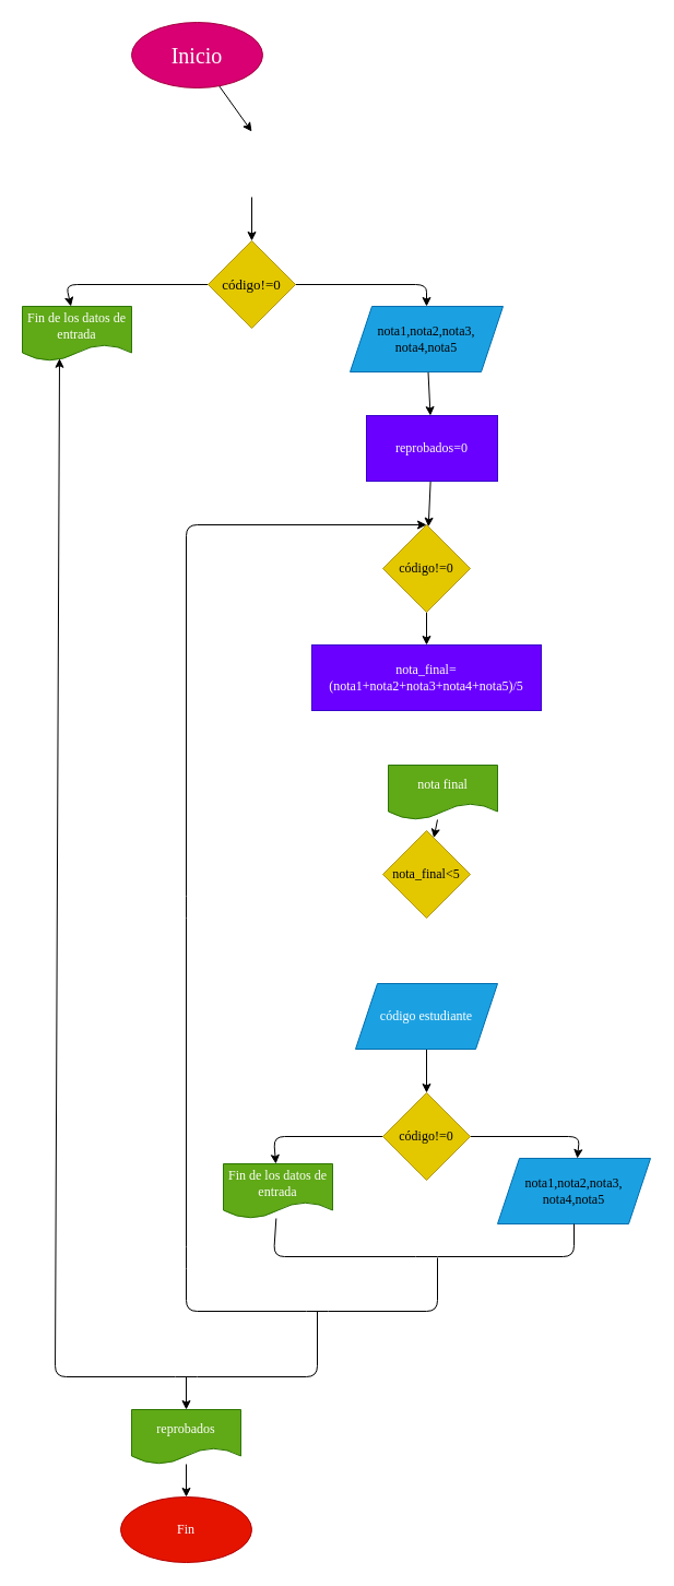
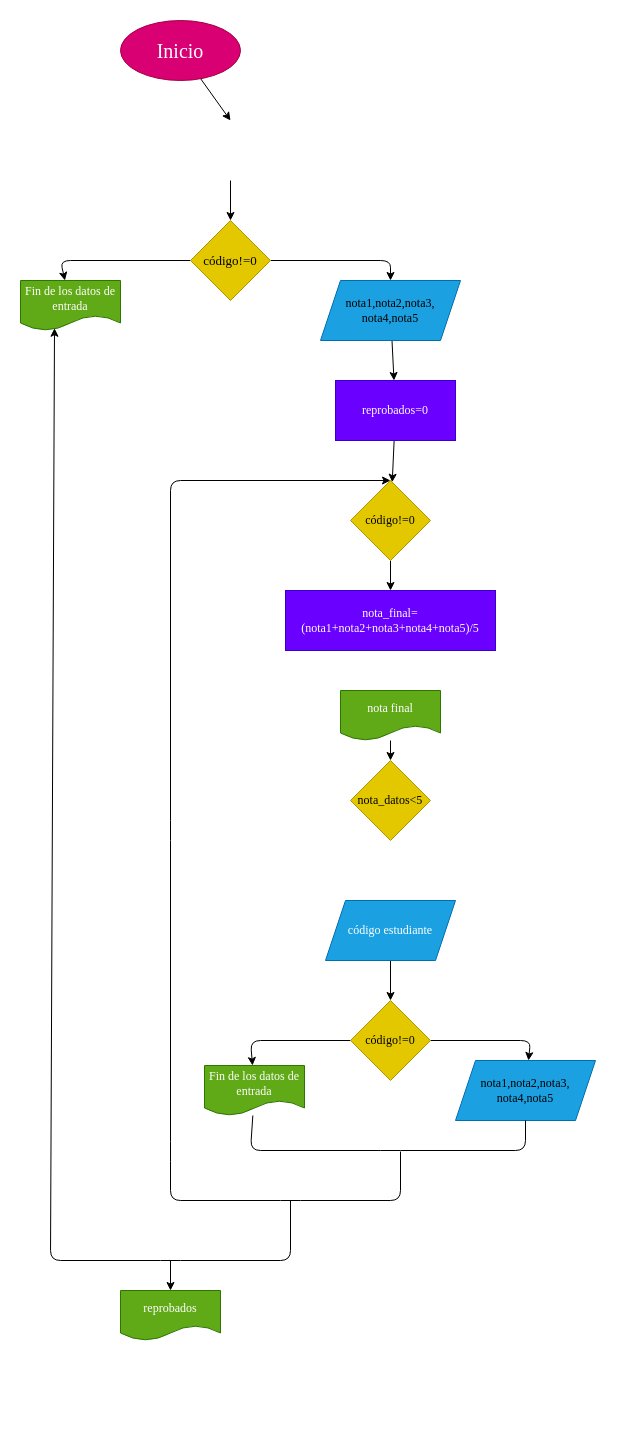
  <mxCell id="0" />
  <mxCell id="1" parent="0" />
  <mxCell id="2" value="" style="edgeStyle=none;html=1;" parent="1" source="3" edge="1"><mxGeometry relative="1" as="geometry"><mxPoint x="230" y="120" as="targetPoint" /></mxGeometry></mxCell>
  <mxCell id="3" value="Inicio" style="ellipse;whiteSpace=wrap;html=1;fillColor=#d80073;fontColor=#ffffff;strokeColor=#A50040;fontFamily=Comic Sans MS;fontSize=20;" parent="1" vertex="1"><mxGeometry x="120" y="20" width="120" height="60" as="geometry" /></mxCell>
  <mxCell id="4" value="" style="edgeStyle=none;html=1;" parent="1" target="7" edge="1"><mxGeometry relative="1" as="geometry"><mxPoint x="230" y="180" as="sourcePoint" /></mxGeometry></mxCell>
  <mxCell id="5" style="edgeStyle=none;html=1;" parent="1" source="7" target="9" edge="1"><mxGeometry relative="1" as="geometry"><Array as="points"><mxPoint x="390" y="260" /></Array></mxGeometry></mxCell>
  <mxCell id="6" style="edgeStyle=none;html=1;" parent="1" source="7" target="20" edge="1"><mxGeometry relative="1" as="geometry"><Array as="points"><mxPoint x="60" y="260" /></Array></mxGeometry></mxCell>
  <mxCell id="7" value="código!=0" style="rhombus;whiteSpace=wrap;html=1;fillColor=#e3c800;strokeColor=#B09500;fontColor=#000000;fontFamily=Comic Sans MS;fontSize=13;" parent="1" vertex="1"><mxGeometry x="190" y="220" width="80" height="80" as="geometry" /></mxCell>
  <mxCell id="8" value="" style="edgeStyle=none;html=1;" parent="1" source="9" target="11" edge="1"><mxGeometry relative="1" as="geometry" /></mxCell>
  <mxCell id="9" value="&lt;span style=&quot;color: rgb(0 , 0 , 0)&quot;&gt;nota1,nota2,nota3,&lt;/span&gt;&lt;br style=&quot;color: rgb(0 , 0 , 0)&quot;&gt;&lt;span style=&quot;color: rgb(0 , 0 , 0)&quot;&gt;nota4,nota5&lt;/span&gt;" style="shape=parallelogram;perimeter=parallelogramPerimeter;whiteSpace=wrap;html=1;fixedSize=1;fillColor=#1ba1e2;fontColor=#ffffff;strokeColor=#006EAF;fontFamily=Comic Sans MS;" parent="1" vertex="1"><mxGeometry x="320" y="280" width="140" height="60" as="geometry" /></mxCell>
  <mxCell id="10" value="" style="edgeStyle=none;html=1;" parent="1" source="11" target="14" edge="1"><mxGeometry relative="1" as="geometry" /></mxCell>
  <mxCell id="11" value="reprobados=0" style="whiteSpace=wrap;html=1;fillColor=#6a00ff;strokeColor=#3700CC;fontColor=#ffffff;fontFamily=Comic Sans MS;" parent="1" vertex="1"><mxGeometry x="335" y="380" width="120" height="60" as="geometry" /></mxCell>
  <mxCell id="12" style="edgeStyle=none;html=1;" parent="1" source="14" target="15" edge="1"><mxGeometry relative="1" as="geometry" /></mxCell>
  <mxCell id="13" style="edgeStyle=none;html=1;endArrow=none;endFill=0;exitX=0.5;exitY=0;exitDx=0;exitDy=0;startArrow=classic;startFill=1;" parent="1" source="14" edge="1"><mxGeometry relative="1" as="geometry"><mxPoint x="400" y="1151" as="targetPoint" /><Array as="points"><mxPoint x="170" y="480" /><mxPoint x="170" y="830" /><mxPoint x="170" y="1151" /><mxPoint x="170" y="1200" /><mxPoint x="290" y="1200" /><mxPoint x="400" y="1200" /></Array></mxGeometry></mxCell>
  <mxCell id="14" value="código!=0" style="rhombus;whiteSpace=wrap;html=1;fillColor=#e3c800;strokeColor=#B09500;fontColor=#000000;fontFamily=Comic Sans MS;" parent="1" vertex="1"><mxGeometry x="350" y="480" width="80" height="80" as="geometry" /></mxCell>
  <mxCell id="15" value="nota_final=(nota1+nota2+nota3+nota4+nota5)/5" style="whiteSpace=wrap;html=1;fillColor=#6a00ff;strokeColor=#3700CC;fontColor=#ffffff;fontFamily=Comic Sans MS;" parent="1" vertex="1"><mxGeometry x="285" y="590" width="210" height="60" as="geometry" /></mxCell>
- <mxCell id="16" value="nota_final&amp;lt;5" style="rhombus;whiteSpace=wrap;html=1;fillColor=#e3c800;strokeColor=#B09500;fontColor=#000000;fontFamily=Comic Sans MS;" parent="1" vertex="1"><mxGeometry x="350" y="760" width="80" height="80" as="geometry" /></mxCell>
+ <mxCell id="16" value="nota_datos&amp;lt;5" style="rhombus;whiteSpace=wrap;html=1;fillColor=#e3c800;strokeColor=#B09500;fontColor=#000000;fontFamily=Comic Sans MS;" parent="1" vertex="1"><mxGeometry x="350" y="760" width="80" height="80" as="geometry" /></mxCell>
  <mxCell id="17" style="edgeStyle=none;html=1;" parent="1" source="18" target="16" edge="1"><mxGeometry relative="1" as="geometry" /></mxCell>
- <mxCell id="18" value="nota final" style="shape=document;whiteSpace=wrap;html=1;boundedLbl=1;fillColor=#60a917;strokeColor=#2D7600;fontColor=#ffffff;fontFamily=Comic Sans MS;" parent="1" vertex="1"><mxGeometry x="355" y="700" width="100" height="50" as="geometry" /></mxCell>
+ <mxCell id="18" value="nota final" style="shape=document;whiteSpace=wrap;html=1;boundedLbl=1;fillColor=#60a917;strokeColor=#2D7600;fontColor=#ffffff;fontFamily=Comic Sans MS;" parent="1" vertex="1"><mxGeometry x="340" y="690" width="100" height="50" as="geometry" /></mxCell>
  <mxCell id="19" style="edgeStyle=none;html=1;startArrow=classic;startFill=1;endArrow=none;endFill=0;exitX=0.34;exitY=0.955;exitDx=0;exitDy=0;exitPerimeter=0;" parent="1" source="20" edge="1"><mxGeometry relative="1" as="geometry"><mxPoint x="290" y="1200" as="targetPoint" /><mxPoint x="60" y="320" as="sourcePoint" /><Array as="points"><mxPoint x="50" y="1260" /><mxPoint x="170" y="1260" /><mxPoint x="290" y="1260" /></Array></mxGeometry></mxCell>
  <mxCell id="20" value="Fin de los datos de entrada" style="shape=document;whiteSpace=wrap;html=1;boundedLbl=1;fillColor=#60a917;strokeColor=#2D7600;fontColor=#ffffff;fontFamily=Comic Sans MS;" parent="1" vertex="1"><mxGeometry x="20" y="280" width="100" height="50" as="geometry" /></mxCell>
  <mxCell id="21" style="edgeStyle=none;html=1;" parent="1" source="22" target="25" edge="1"><mxGeometry relative="1" as="geometry" /></mxCell>
  <mxCell id="22" value="código estudiante" style="shape=parallelogram;perimeter=parallelogramPerimeter;whiteSpace=wrap;html=1;fixedSize=1;fillColor=#1ba1e2;strokeColor=#006EAF;fontColor=#ffffff;fontFamily=Comic Sans MS;" parent="1" vertex="1"><mxGeometry x="325" y="900" width="130" height="60" as="geometry" /></mxCell>
  <mxCell id="23" style="edgeStyle=none;html=1;" parent="1" source="25" target="26" edge="1"><mxGeometry relative="1" as="geometry"><Array as="points"><mxPoint x="530" y="1040" /></Array></mxGeometry></mxCell>
  <mxCell id="24" style="edgeStyle=none;html=1;" parent="1" source="25" target="28" edge="1"><mxGeometry relative="1" as="geometry"><mxPoint x="190" y="1060" as="targetPoint" /><Array as="points"><mxPoint x="250" y="1040" /></Array></mxGeometry></mxCell>
  <mxCell id="25" value="código!=0" style="rhombus;whiteSpace=wrap;html=1;fillColor=#e3c800;strokeColor=#B09500;fontColor=#000000;fontFamily=Comic Sans MS;" parent="1" vertex="1"><mxGeometry x="350" y="1000" width="80" height="80" as="geometry" /></mxCell>
  <mxCell id="26" value="&lt;span style=&quot;color: rgb(0 , 0 , 0)&quot;&gt;nota1,nota2,nota3,&lt;/span&gt;&lt;br style=&quot;color: rgb(0 , 0 , 0)&quot;&gt;&lt;span style=&quot;color: rgb(0 , 0 , 0)&quot;&gt;nota4,nota5&lt;/span&gt;" style="shape=parallelogram;perimeter=parallelogramPerimeter;whiteSpace=wrap;html=1;fixedSize=1;fillColor=#1ba1e2;fontColor=#ffffff;strokeColor=#006EAF;fontFamily=Comic Sans MS;" parent="1" vertex="1"><mxGeometry x="455" y="1060" width="140" height="60" as="geometry" /></mxCell>
  <mxCell id="27" style="edgeStyle=none;html=1;endArrow=none;endFill=0;" parent="1" source="28" target="26" edge="1"><mxGeometry relative="1" as="geometry"><Array as="points"><mxPoint x="250" y="1150" /><mxPoint x="390" y="1150" /><mxPoint x="525" y="1150" /></Array></mxGeometry></mxCell>
  <mxCell id="28" value="Fin de los datos de entrada" style="shape=document;whiteSpace=wrap;html=1;boundedLbl=1;fillColor=#60a917;strokeColor=#2D7600;fontColor=#ffffff;fontFamily=Comic Sans MS;" parent="1" vertex="1"><mxGeometry x="204" y="1065" width="100" height="50" as="geometry" /></mxCell>
  <mxCell id="29" style="edgeStyle=none;html=1;startArrow=classic;startFill=1;endArrow=none;endFill=0;" parent="1" source="31" edge="1"><mxGeometry relative="1" as="geometry"><mxPoint x="170" y="1260" as="targetPoint" /></mxGeometry></mxCell>
- <mxCell id="30" value="" style="edgeStyle=none;html=1;startArrow=none;startFill=0;endArrow=classic;endFill=1;" parent="1" source="31" target="32" edge="1"><mxGeometry relative="1" as="geometry" /></mxCell>
  <mxCell id="31" value="reprobados" style="shape=document;whiteSpace=wrap;html=1;boundedLbl=1;fillColor=#60a917;strokeColor=#2D7600;fontColor=#ffffff;fontFamily=Comic Sans MS;" parent="1" vertex="1"><mxGeometry x="120" y="1290" width="100" height="50" as="geometry" /></mxCell>
- <mxCell id="32" value="Fin" style="ellipse;whiteSpace=wrap;html=1;fillColor=#e51400;strokeColor=#B20000;fontColor=#ffffff;fontFamily=Comic Sans MS;" parent="1" vertex="1"><mxGeometry x="110" y="1370" width="120" height="60" as="geometry" /></mxCell>
